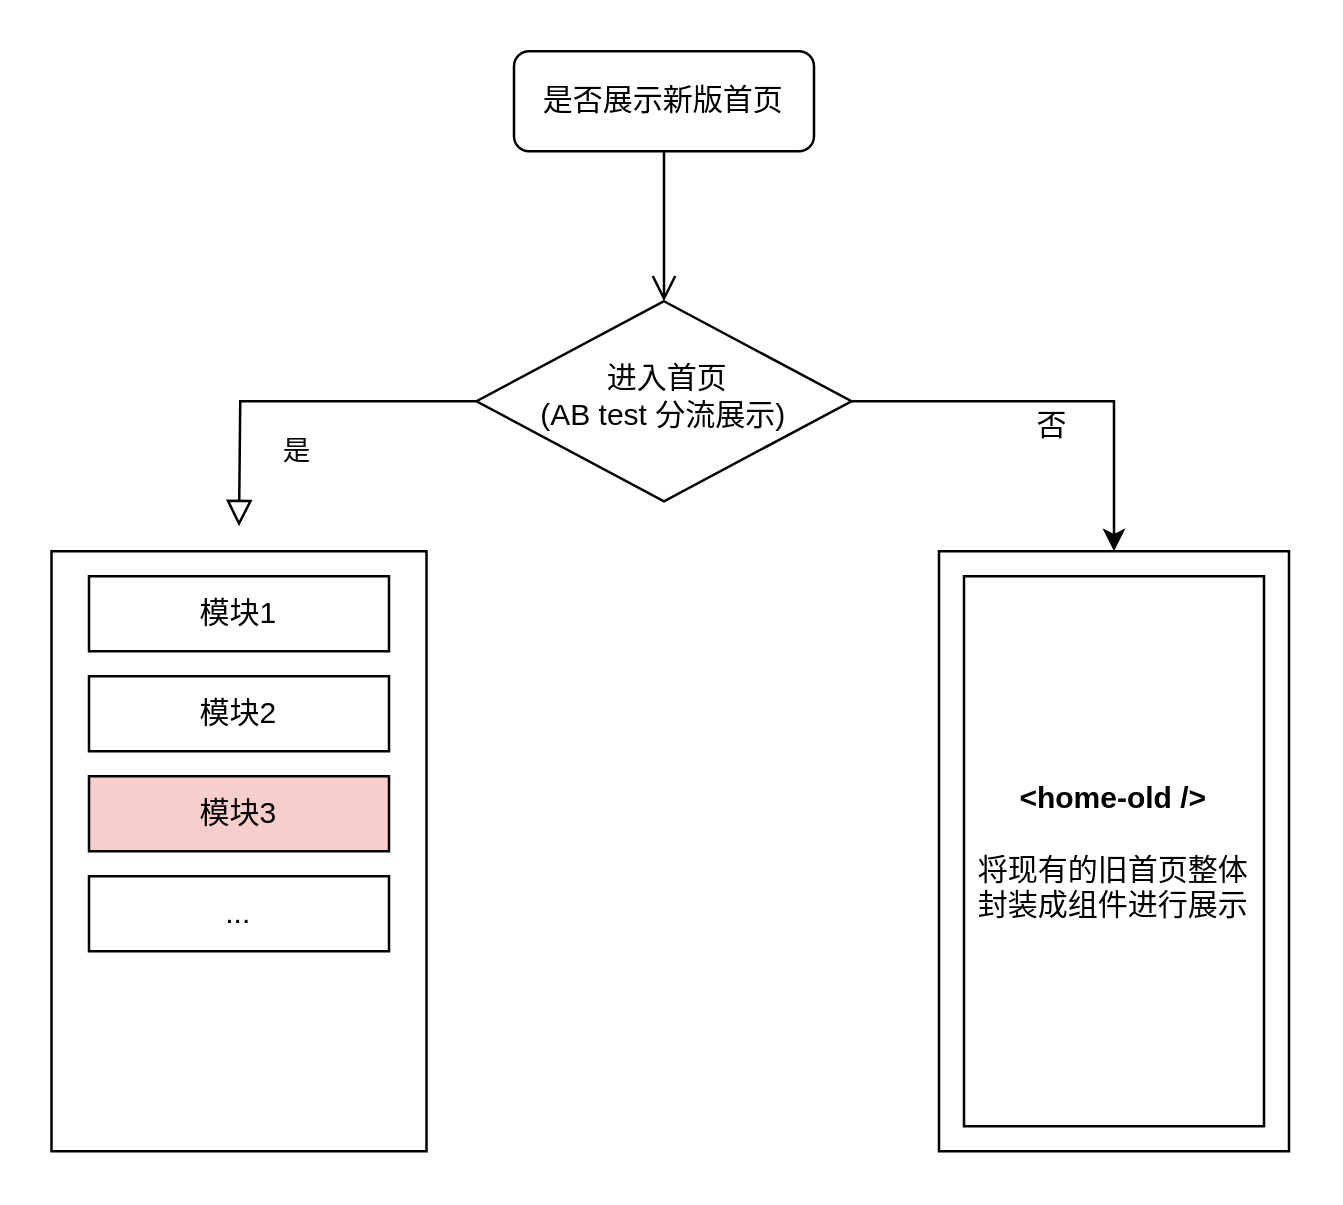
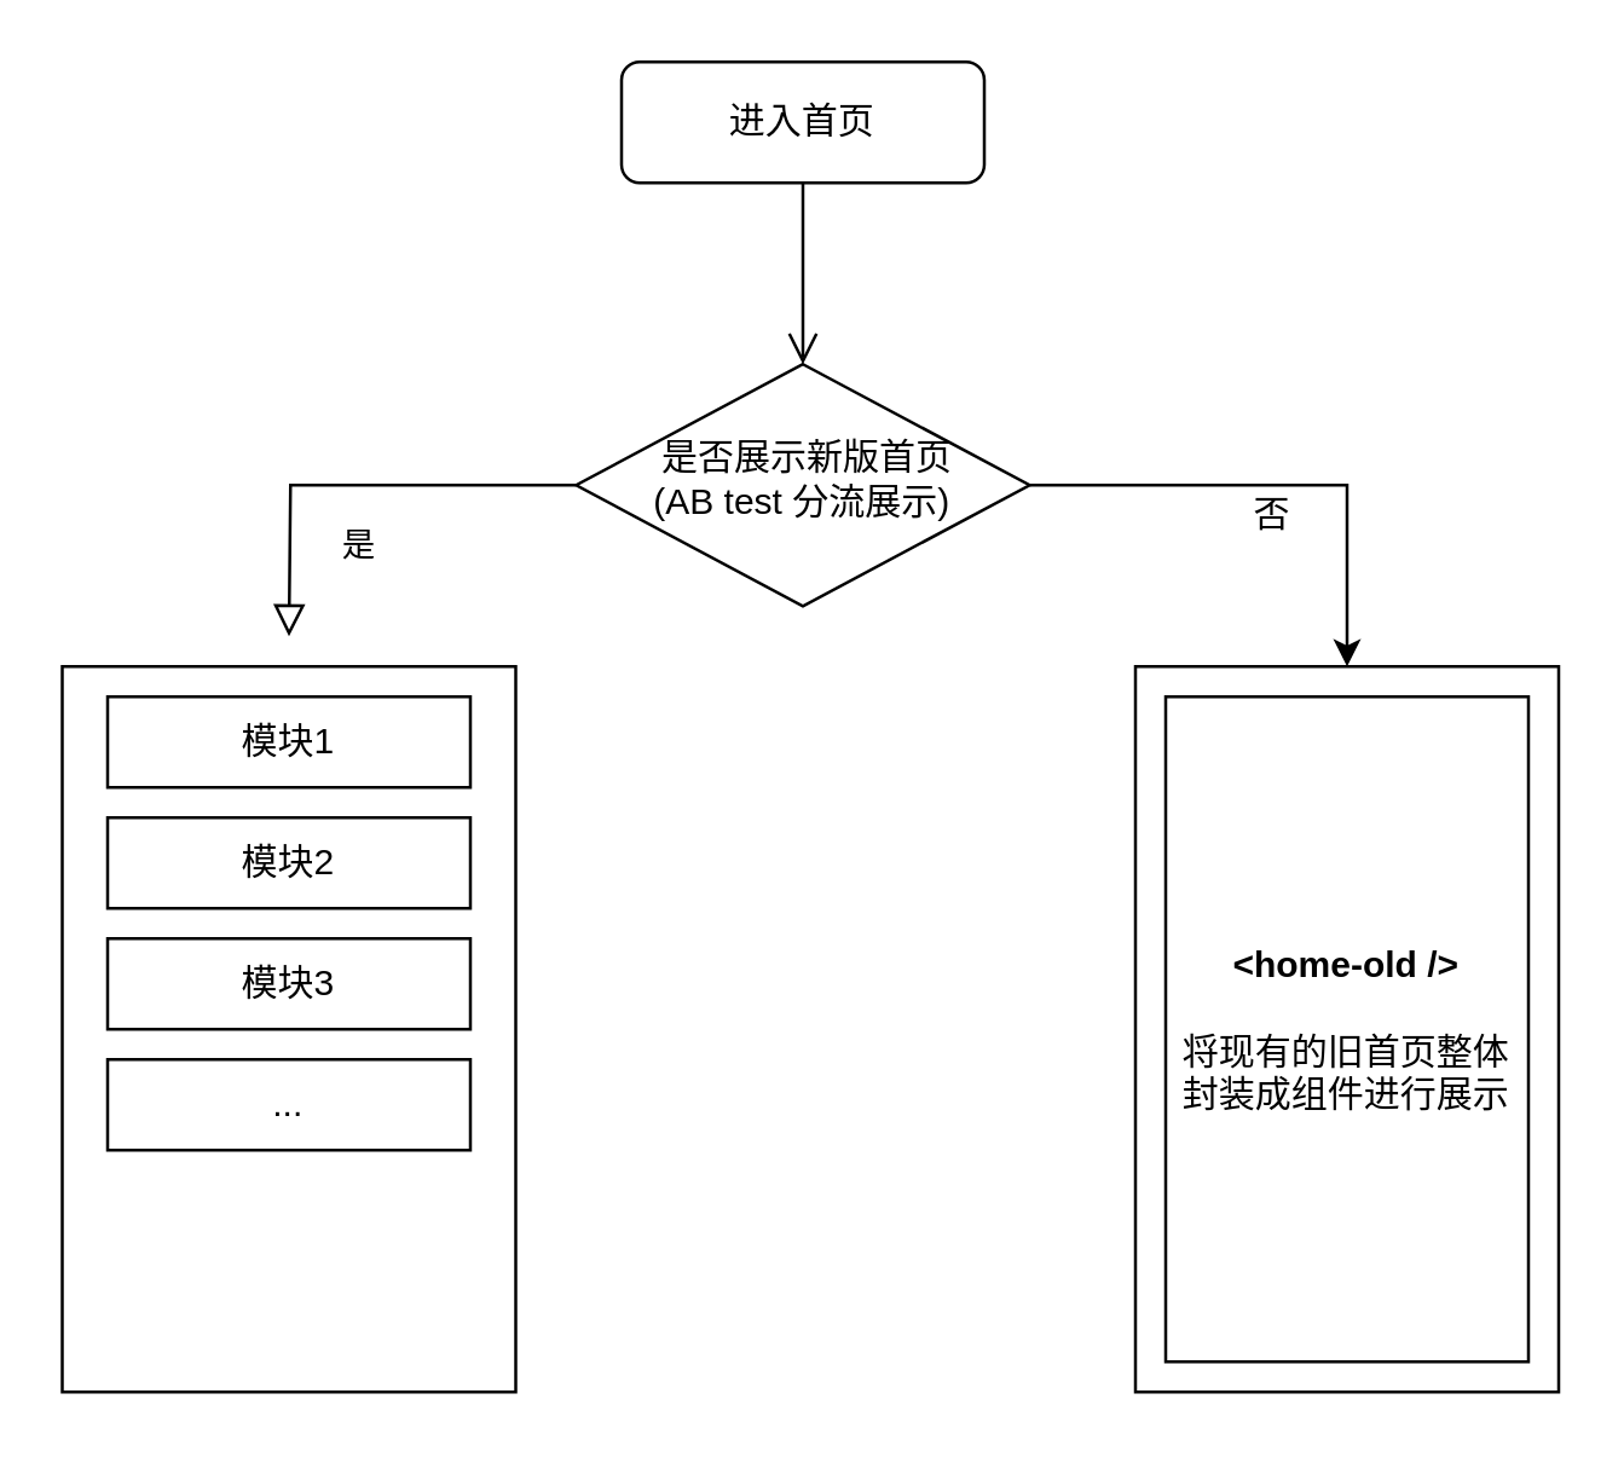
  <mxCell id="0" />
  <mxCell id="1" parent="0" />
  <mxCell id="2" value="" style="rounded=0;html=1;jettySize=auto;orthogonalLoop=1;fontSize=11;endArrow=open;endFill=0;endSize=8;strokeWidth=1;shadow=0;labelBackgroundColor=none;edgeStyle=orthogonalEdgeStyle;" parent="1" source="3" target="6" edge="1"><mxGeometry relative="1" as="geometry" /></mxCell>
- <mxCell id="3" value="是否展示新版首页" style="rounded=1;whiteSpace=wrap;html=1;fontSize=12;glass=0;strokeWidth=1;shadow=0;" parent="1" vertex="1"><mxGeometry x="205" y="20" width="120" height="40" as="geometry" /></mxCell>
+ <mxCell id="3" value="进入首页" style="rounded=1;whiteSpace=wrap;html=1;fontSize=12;glass=0;strokeWidth=1;shadow=0;" parent="1" vertex="1"><mxGeometry x="205" y="20" width="120" height="40" as="geometry" /></mxCell>
  <mxCell id="4" value="是" style="rounded=0;html=1;jettySize=auto;orthogonalLoop=1;fontSize=11;endArrow=block;endFill=0;endSize=8;strokeWidth=1;shadow=0;labelBackgroundColor=none;edgeStyle=orthogonalEdgeStyle;" parent="1" source="6" edge="1"><mxGeometry y="20" relative="1" as="geometry"><mxPoint as="offset" /><mxPoint x="95" y="210" as="targetPoint" /></mxGeometry></mxCell>
  <mxCell id="5" value="" style="edgeStyle=orthogonalEdgeStyle;rounded=0;orthogonalLoop=1;jettySize=auto;html=1;" edge="1" parent="1" source="6" target="12"><mxGeometry relative="1" as="geometry" /></mxCell>
- <mxCell id="6" value="&amp;nbsp;进入首页&lt;br&gt;(AB test 分流展示)" style="rhombus;whiteSpace=wrap;html=1;shadow=0;fontFamily=Helvetica;fontSize=12;align=center;strokeWidth=1;spacing=6;spacingTop=-4;" parent="1" vertex="1"><mxGeometry x="190" y="120" width="150" height="80" as="geometry" /></mxCell>
+ <mxCell id="6" value="&amp;nbsp;是否展示新版首页&lt;br&gt;(AB test 分流展示)" style="rhombus;whiteSpace=wrap;html=1;shadow=0;fontFamily=Helvetica;fontSize=12;align=center;strokeWidth=1;spacing=6;spacingTop=-4;" parent="1" vertex="1"><mxGeometry x="190" y="120" width="150" height="80" as="geometry" /></mxCell>
  <mxCell id="7" value="" style="rounded=0;whiteSpace=wrap;html=1;" vertex="1" parent="1"><mxGeometry x="20" y="220" width="150" height="240" as="geometry" /></mxCell>
  <mxCell id="8" value="模块1" style="rounded=0;whiteSpace=wrap;html=1;" vertex="1" parent="1"><mxGeometry x="35" y="230" width="120" height="30" as="geometry" /></mxCell>
  <mxCell id="9" value="模块2" style="rounded=0;whiteSpace=wrap;html=1;" vertex="1" parent="1"><mxGeometry x="35" y="270" width="120" height="30" as="geometry" /></mxCell>
- <mxCell id="10" value="模块3" style="rounded=0;whiteSpace=wrap;html=1;fillColor=#f8cecc;" vertex="1" parent="1"><mxGeometry x="35" y="310" width="120" height="30" as="geometry" /></mxCell>
+ <mxCell id="10" value="模块3" style="rounded=0;whiteSpace=wrap;html=1;" vertex="1" parent="1"><mxGeometry x="35" y="310" width="120" height="30" as="geometry" /></mxCell>
  <mxCell id="11" value="..." style="rounded=0;whiteSpace=wrap;html=1;" vertex="1" parent="1"><mxGeometry x="35" y="350" width="120" height="30" as="geometry" /></mxCell>
  <mxCell id="12" value="" style="whiteSpace=wrap;html=1;shadow=0;strokeWidth=1;spacing=6;spacingTop=-4;" vertex="1" parent="1"><mxGeometry x="375" y="220" width="140" height="240" as="geometry" /></mxCell>
  <mxCell id="13" value="&lt;b&gt;&amp;lt;home-old /&amp;gt;&lt;/b&gt;&lt;br&gt;&lt;br&gt;将现有的旧首页整体封装成组件进行展示" style="rounded=0;whiteSpace=wrap;html=1;" vertex="1" parent="1"><mxGeometry x="385" y="230" width="120" height="220" as="geometry" /></mxCell>
  <mxCell id="14" value="否" style="text;html=1;align=center;verticalAlign=middle;resizable=0;points=[];autosize=1;" vertex="1" parent="1"><mxGeometry x="405" y="160" width="30" height="20" as="geometry" /></mxCell>
